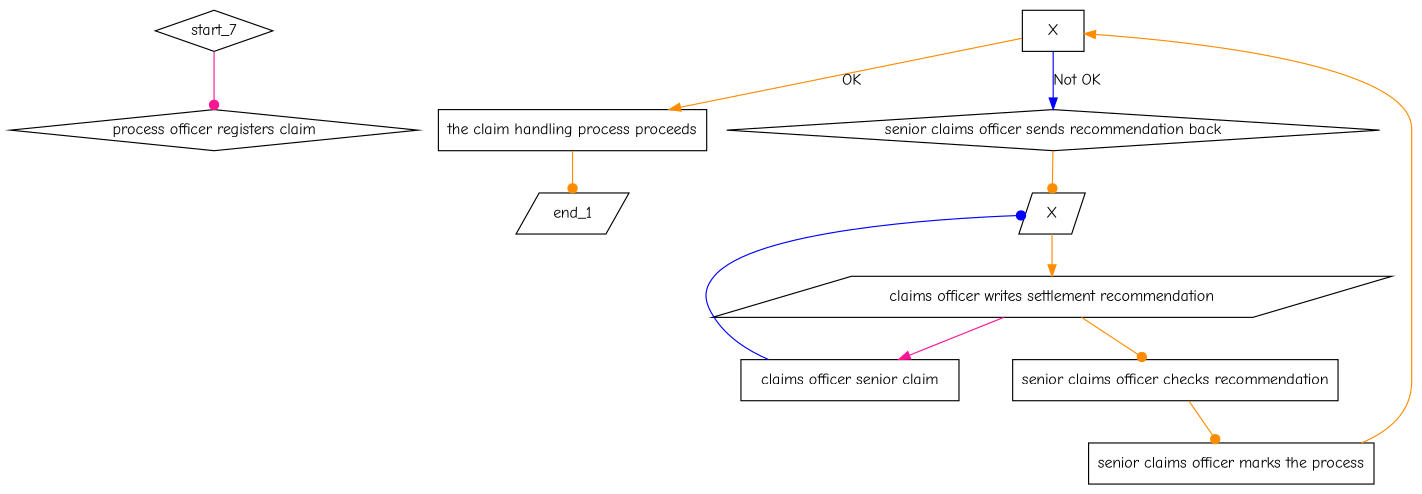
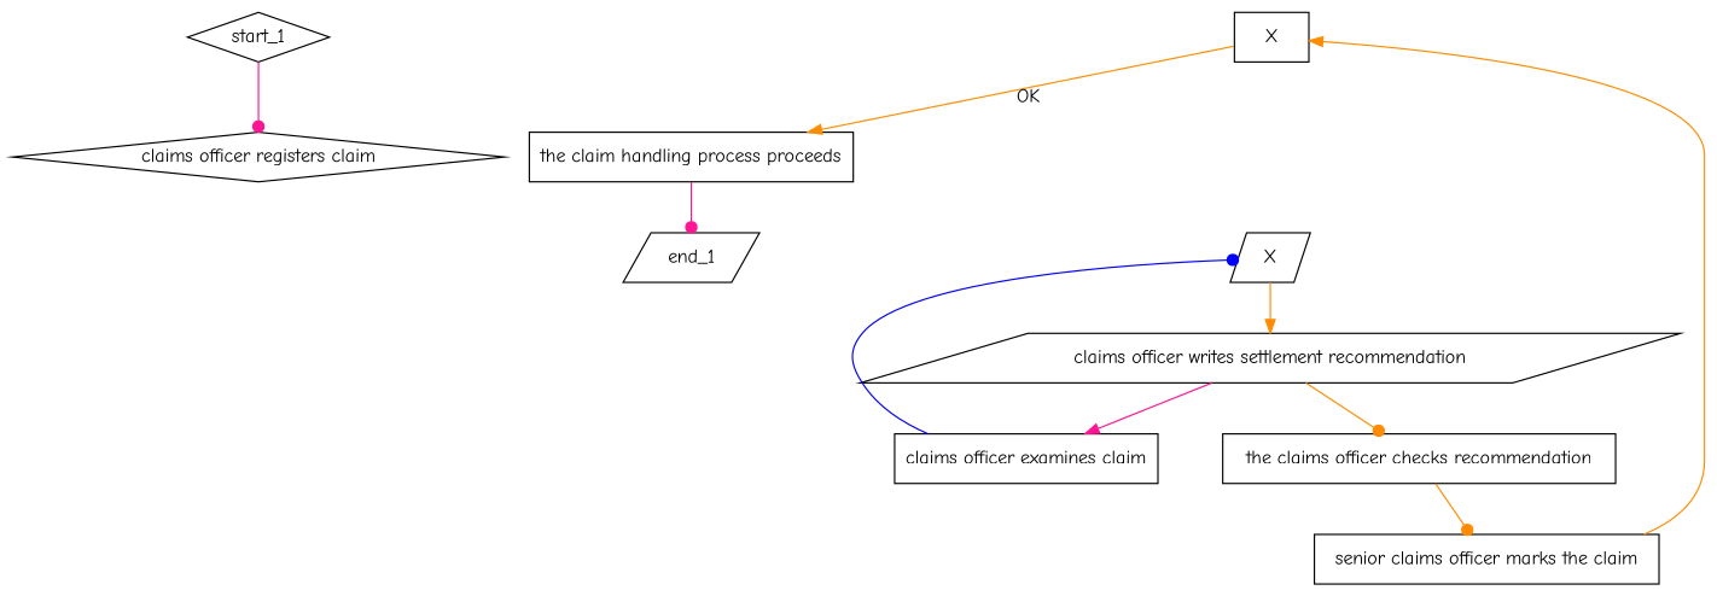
  digraph {
    fontname="Comic Neue"
    rankdir=TB
    node [fontname="Comic Neue" shape=box]
    edge [arrowhead=dot color=darkorange fontname="Comic Neue"]
-   start_1 [shape=diamond label=start_7]
-   "claims officer registers claim" [shape=diamond label="process officer registers claim"]
+   start_1 [shape=diamond]
+   "claims officer registers claim" [shape=diamond]
    end_1 [shape=parallelogram]
    n4 [label=X shape=parallelogram]
    "claims officer writes settlement recommendation" [shape=parallelogram]
-   "claims officer examines claim" [label="claims officer senior claim"]
-   "senior claims officer checks recommendation"
+   "claims officer examines claim"
+   "senior claims officer checks recommendation" [label="the claims officer checks recommendation"]
    n8 [label=X]
    "the claim handling process proceeds"
-   "senior claims officer sends recommendation back" [shape=diamond]
-   "senior claims officer marks the claim" [label="senior claims officer marks the process"]
+   "senior claims officer marks the claim"
    start_1 -> "claims officer registers claim" [color=deeppink]
    n4 -> "claims officer writes settlement recommendation" [arrowhead=normal]
    "claims officer writes settlement recommendation" -> "claims officer examines claim" [arrowhead=normal color=deeppink]
    "claims officer writes settlement recommendation" -> "senior claims officer checks recommendation"
    "claims officer examines claim" -> n4 [color=blue]
    "senior claims officer checks recommendation" -> "senior claims officer marks the claim"
    n8 -> "the claim handling process proceeds" [arrowhead=normal label=OK]
-   n8 -> "senior claims officer sends recommendation back" [arrowhead=normal color=blue label="Not OK"]
-   "the claim handling process proceeds" -> end_1
-   "senior claims officer sends recommendation back" -> n4
+   "the claim handling process proceeds" -> end_1 [color=deeppink]
    "senior claims officer marks the claim" -> n8 [arrowhead=normal]
  }
